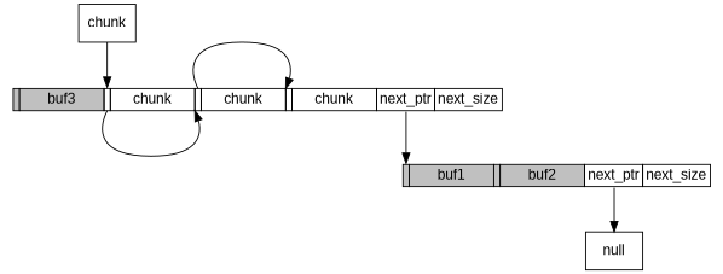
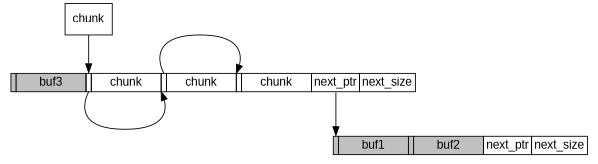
  digraph {
    fontname="Liberation Sans"
    rankdir=TB
    node [fontname="Liberation Sans" shape=plaintext]
    edge [fontname="Liberation Sans"]
    n1 [label=<         <table border="0" cellborder="1" cellspacing="0">             <tr>                 <td bgcolor="gray" port="f1.0"></td>                 <td bgcolor="gray" port="f1" width="80">buf1</td>                 <td bgcolor="gray" port="f2.0"></td>                 <td bgcolor="gray" port="f2" width="80">buf2</td>                 <td port="f3">next_ptr</td>                 <td>next_size</td>             </tr>         </table>     >]
-   n2 [label=null shape=box]
    n3 [label=<         <table border="0" cellborder="1" cellspacing="0">             <tr>                 <td bgcolor="gray" port="f1.0"></td>                 <td bgcolor="gray" port="f1" width="80">buf3</td>                 <td port="f2.0"></td>                 <td port="f2" width="80">chunk</td>                 <td port="f3.0"></td>                 <td port="f3" width="80">chunk</td>                 <td port="f4.0"></td>                 <td port="f4" width="80">chunk</td>                 <td port="f5">next_ptr</td>                 <td>next_size</td>             </tr>         </table>     >]
    n4 [label=chunk shape=box]
-   n1 -> n2 [tailport=f3]
    n3 -> n1 [headport="f1.0" tailport=f5]
    n3 -> n3 [headport="f3.0:sw" tailport="f2.0:s"]
    n3 -> n3 [headport="f4.0:nw" tailport="f3.0:n"]
    n4 -> n3 [headport="f2.0"]
  }
